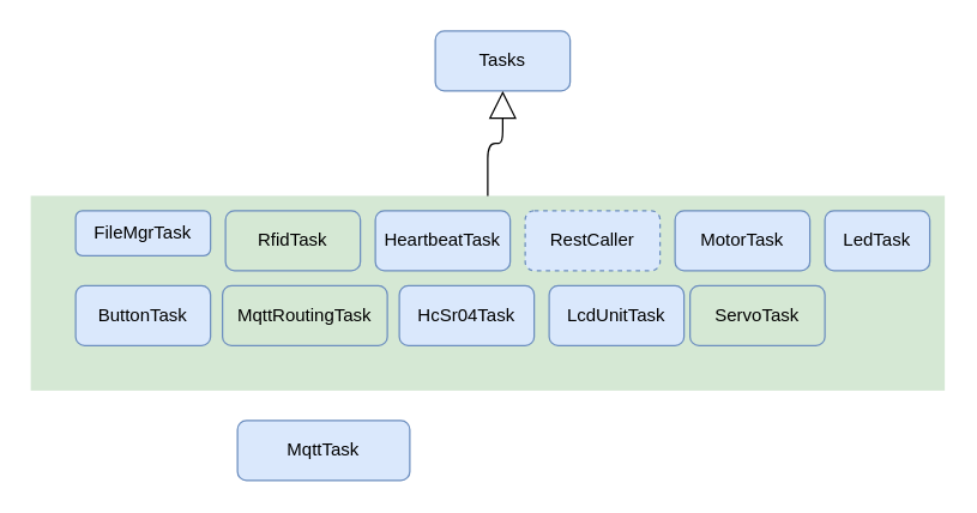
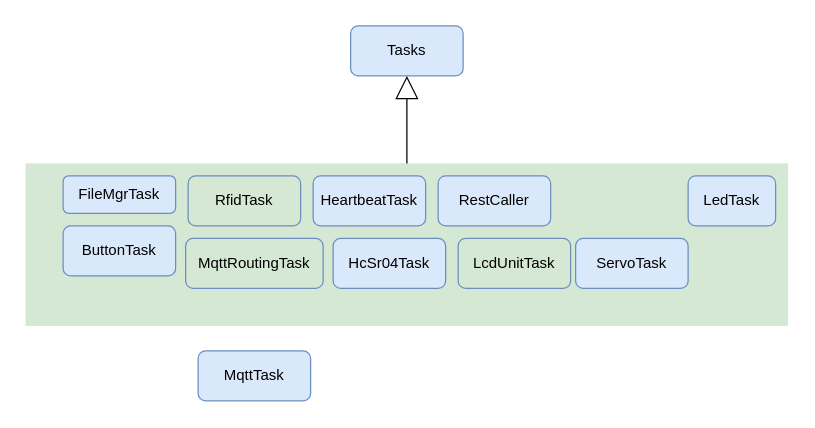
  <mxCell id="0" />
  <mxCell id="1" parent="0" />
  <mxCell id="2" value="" style="rounded=0;whiteSpace=wrap;html=1;fillColor=#d5e8d4;strokeColor=none;" parent="1" vertex="1"><mxGeometry x="20" y="130" width="610" height="130" as="geometry" /></mxCell>
- <mxCell id="3" value="Tasks" style="rounded=1;whiteSpace=wrap;html=1;fillColor=#dae8fc;strokeColor=#6c8ebf;" parent="1" vertex="1"><mxGeometry x="290" y="20" width="90" height="40" as="geometry" /></mxCell>
+ <mxCell id="3" value="Tasks" style="rounded=1;whiteSpace=wrap;html=1;fillColor=#dae8fc;strokeColor=#6c8ebf;" parent="1" vertex="1"><mxGeometry x="280" y="20" width="90" height="40" as="geometry" /></mxCell>
  <mxCell id="4" value="HeartbeatTask" style="rounded=1;whiteSpace=wrap;html=1;fillColor=#dae8fc;strokeColor=#6c8ebf;" parent="1" vertex="1"><mxGeometry x="250" y="140" width="90" height="40" as="geometry" /></mxCell>
  <mxCell id="5" value="MqttRoutingTask" style="rounded=1;whiteSpace=wrap;html=1;fillColor=#d5e8d4;strokeColor=#6c8ebf;" parent="1" vertex="1"><mxGeometry x="148" y="190" width="110" height="40" as="geometry" /></mxCell>
  <mxCell id="6" value="RfidTask" style="rounded=1;whiteSpace=wrap;html=1;fillColor=#d5e8d4;strokeColor=#6c8ebf;" parent="1" vertex="1"><mxGeometry x="150" y="140" width="90" height="40" as="geometry" /></mxCell>
- <mxCell id="7" value="ButtonTask" style="rounded=1;whiteSpace=wrap;html=1;fillColor=#dae8fc;strokeColor=#6c8ebf;" parent="1" vertex="1"><mxGeometry x="50" y="190" width="90" height="40" as="geometry" /></mxCell>
+ <mxCell id="7" value="ButtonTask" style="rounded=1;whiteSpace=wrap;html=1;fillColor=#dae8fc;strokeColor=#6c8ebf;" parent="1" vertex="1"><mxGeometry x="50" y="180" width="90" height="40" as="geometry" /></mxCell>
  <mxCell id="8" value="LedTask" style="rounded=1;whiteSpace=wrap;html=1;fillColor=#dae8fc;strokeColor=#6c8ebf;" parent="1" vertex="1"><mxGeometry x="550" y="140" width="70" height="40" as="geometry" /></mxCell>
  <mxCell id="9" value="FileMgrTask" style="rounded=1;whiteSpace=wrap;html=1;fillColor=#dae8fc;strokeColor=#6c8ebf;" parent="1" vertex="1"><mxGeometry x="50" y="140" width="90" height="30" as="geometry" /></mxCell>
  <mxCell id="10" value="" style="endArrow=block;endSize=16;endFill=0;html=1;edgeStyle=orthogonalEdgeStyle;" parent="1" source="2" target="3" edge="1"><mxGeometry width="160" relative="1" as="geometry"><mxPoint x="135" y="180" as="sourcePoint" /><mxPoint x="395" y="100" as="targetPoint" /></mxGeometry></mxCell>
- <mxCell id="11" value="MqttTask" style="rounded=1;whiteSpace=wrap;html=1;fillColor=#dae8fc;strokeColor=#6c8ebf;" parent="1" vertex="1"><mxGeometry x="158" y="280" width="115" height="40" as="geometry" /></mxCell>
- <mxCell id="12" value="RestCaller" style="rounded=1;whiteSpace=wrap;html=1;fillColor=#dae8fc;strokeColor=#6c8ebf;dashed=1;" parent="1" vertex="1"><mxGeometry x="350" y="140" width="90" height="40" as="geometry" /></mxCell>
+ <mxCell id="11" value="MqttTask" style="rounded=1;whiteSpace=wrap;html=1;fillColor=#dae8fc;strokeColor=#6c8ebf;" parent="1" vertex="1"><mxGeometry x="158" y="280" width="90" height="40" as="geometry" /></mxCell>
+ <mxCell id="12" value="RestCaller" style="rounded=1;whiteSpace=wrap;html=1;fillColor=#dae8fc;strokeColor=#6c8ebf;" parent="1" vertex="1"><mxGeometry x="350" y="140" width="90" height="40" as="geometry" /></mxCell>
  <mxCell id="13" value="HcSr04Task" style="rounded=1;whiteSpace=wrap;html=1;fillColor=#dae8fc;strokeColor=#6c8ebf;" parent="1" vertex="1"><mxGeometry x="266" y="190" width="90" height="40" as="geometry" /></mxCell>
- <mxCell id="14" value="LcdUnitTask" style="rounded=1;whiteSpace=wrap;html=1;fillColor=#dae8fc;strokeColor=#6c8ebf;" parent="1" vertex="1"><mxGeometry x="366" y="190" width="90" height="40" as="geometry" /></mxCell>
- <mxCell id="15" value="MotorTask" style="rounded=1;whiteSpace=wrap;html=1;fillColor=#dae8fc;strokeColor=#6c8ebf;" parent="1" vertex="1"><mxGeometry x="450" y="140" width="90" height="40" as="geometry" /></mxCell>
- <mxCell id="16" value="ServoTask" style="rounded=1;whiteSpace=wrap;html=1;fillColor=#d5e8d4;strokeColor=#6c8ebf;" parent="1" vertex="1"><mxGeometry x="460" y="190" width="90" height="40" as="geometry" /></mxCell>
+ <mxCell id="14" value="LcdUnitTask" style="rounded=1;whiteSpace=wrap;html=1;fillColor=#d5e8d4;strokeColor=#6c8ebf;" parent="1" vertex="1"><mxGeometry x="366" y="190" width="90" height="40" as="geometry" /></mxCell>
+ <mxCell id="16" value="ServoTask" style="rounded=1;whiteSpace=wrap;html=1;fillColor=#dae8fc;strokeColor=#6c8ebf;" parent="1" vertex="1"><mxGeometry x="460" y="190" width="90" height="40" as="geometry" /></mxCell>
